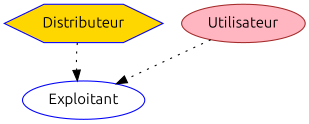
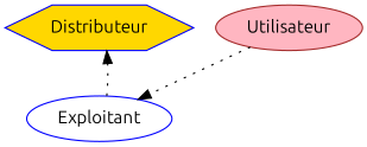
  digraph {
    fontname=Ubuntu
    node [color=blue fontname=Ubuntu shape=ellipse style=filled]
    edge [fontname=Ubuntu style=dotted]
    n1 [fillcolor=gold label=" Distributeur " shape=hexagon]
    n2 [fillcolor=white label=" Exploitant "]
    n3 [color=brown fillcolor=lightpink label=" Utilisateur "]
-   n1 -> n2
+   n2 -> n1
    n3 -> n2
  }
